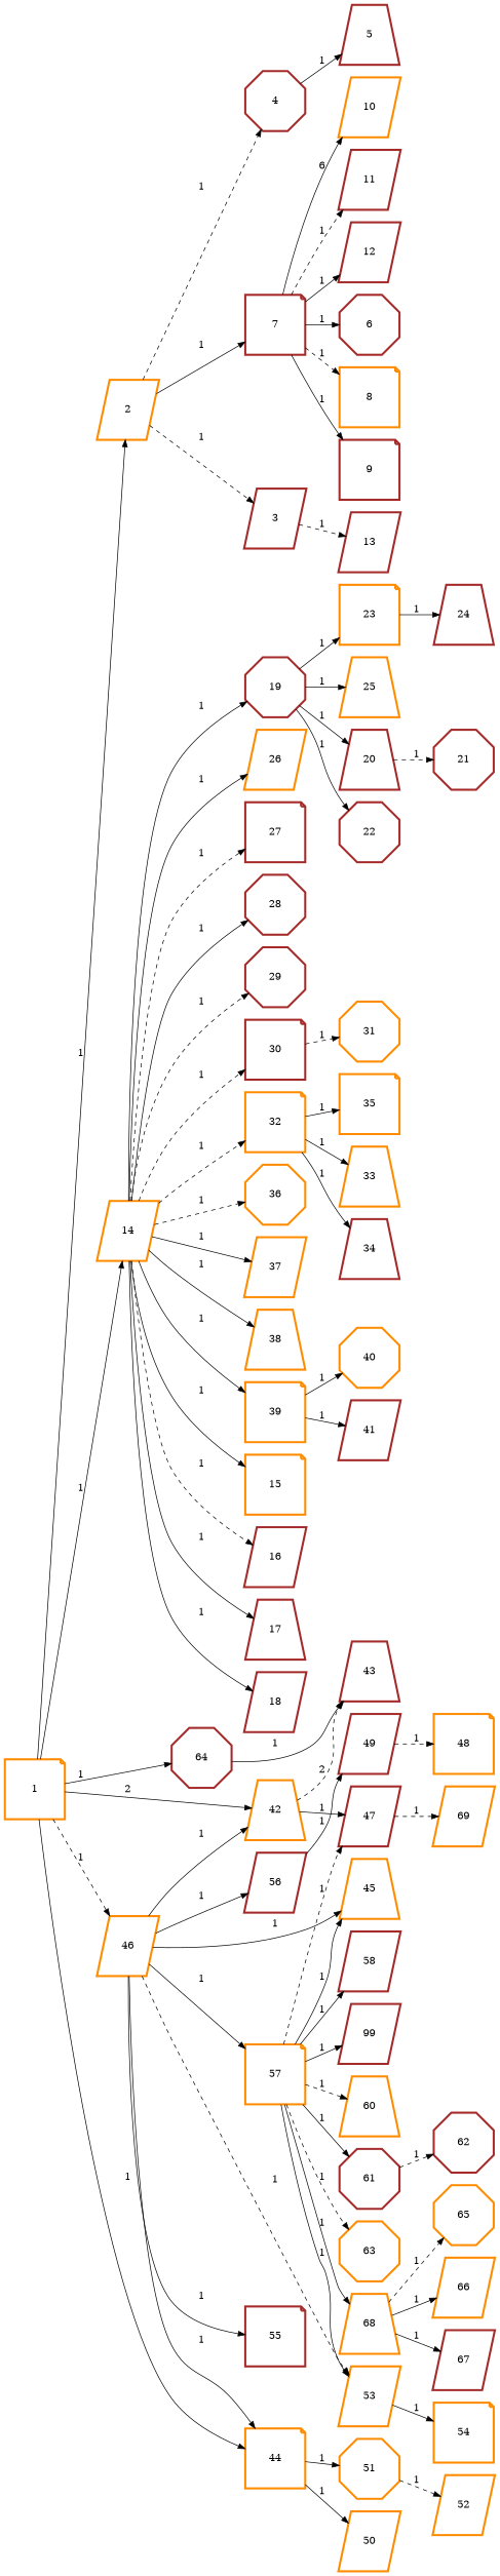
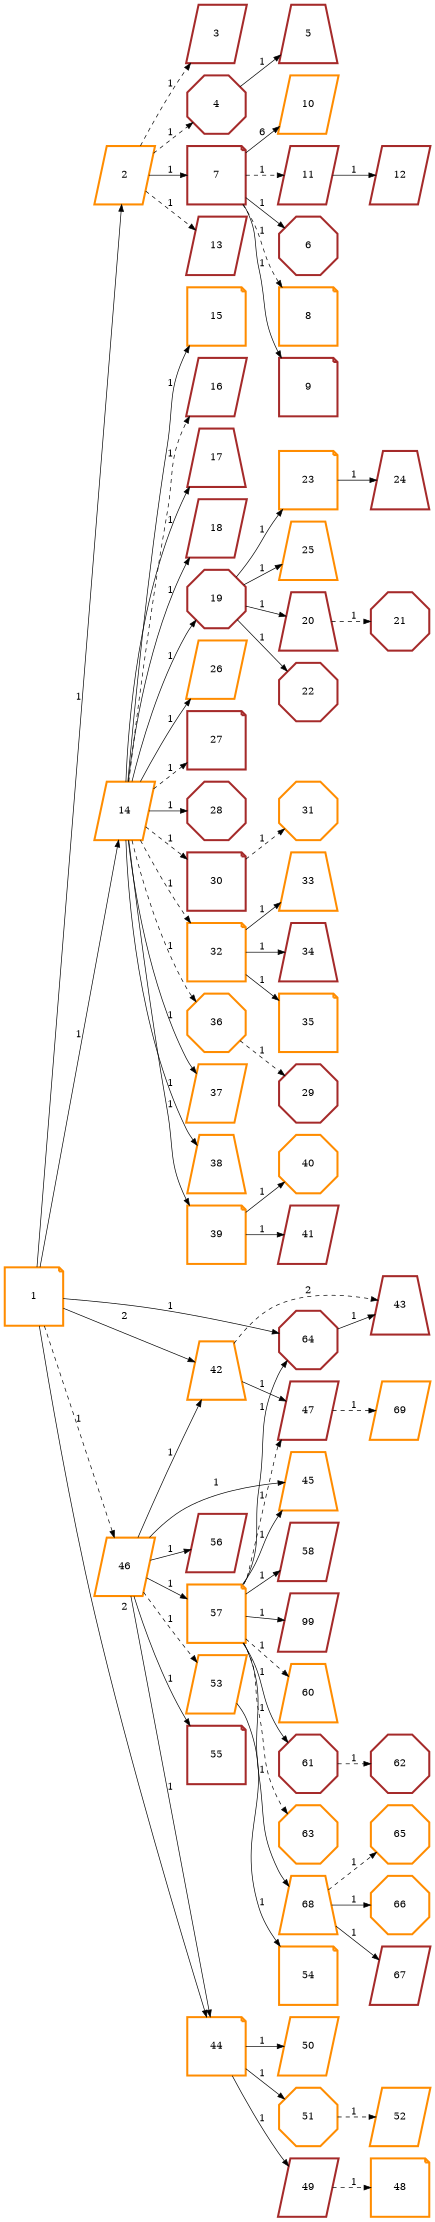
  digraph {
    rankdir=LR
    node [color=darkorange penwidth=3 shape=parallelogram]
    edge [color=black penwidth=1 style=bold]
    n1 [height=1.2 label=1 shape=note width=1.2]
    n2 [height=1.2 label=2 width=1.2]
    n3 [height=1.2 label=14 width=1.2]
    n4 [height=1.2 label=42 shape=trapezium width=1.2]
    n5 [height=1.2 label=44 shape=note width=1.2]
    n6 [height=1.2 label=46 width=1.2]
    n7 [color=brown height=1.2 label=64 shape=octagon width=1.2]
    n8 [color=brown height=1.2 label=3 width=1.2]
    n9 [color=brown height=1.2 label=4 shape=octagon width=1.2]
    n10 [color=brown height=1.2 label=7 shape=note width=1.2]
    n11 [color=brown height=1.2 label=13 width=1.2]
    n12 [height=1.2 label=15 shape=note width=1.2]
    n13 [color=brown height=1.2 label=16 width=1.2]
    n14 [color=brown height=1.2 label=17 shape=trapezium width=1.2]
    n15 [color=brown height=1.2 label=18 width=1.2]
    n16 [color=brown height=1.2 label=19 shape=octagon width=1.2]
    n17 [height=1.2 label=26 width=1.2]
    n18 [color=brown height=1.2 label=27 shape=note width=1.2]
    n19 [color=brown height=1.2 label=28 shape=octagon width=1.2]
    n20 [color=brown height=1.2 label=29 shape=octagon width=1.2]
    n21 [color=brown height=1.2 label=30 shape=note width=1.2]
    n22 [height=1.2 label=32 shape=note width=1.2]
    n23 [height=1.2 label=36 shape=octagon width=1.2]
    n24 [height=1.2 label=37 width=1.2]
    n25 [height=1.2 label=38 shape=trapezium width=1.2]
    n26 [height=1.2 label=39 shape=note width=1.2]
    n27 [color=brown height=1.2 label=43 shape=trapezium width=1.2]
    n28 [color=brown height=1.2 label=47 width=1.2]
    n29 [color=brown height=1.2 label=49 width=1.2]
    n30 [height=1.2 label=50 width=1.2]
    n31 [height=1.2 label=51 shape=octagon width=1.2]
    n32 [height=1.2 label=45 shape=trapezium width=1.2]
    n33 [height=1.2 label=53 width=1.2]
    n34 [color=brown height=1.2 label=55 shape=note width=1.2]
    n35 [color=brown height=1.2 label=56 width=1.2]
    n36 [height=1.2 label=57 shape=note width=1.2]
    n37 [color=brown height=1.2 label=5 shape=trapezium width=1.2]
    n38 [color=brown height=1.2 label=6 shape=octagon width=1.2]
    n39 [height=1.2 label=8 shape=note width=1.2]
    n40 [color=brown height=1.2 label=9 shape=note width=1.2]
    n41 [height=1.2 label=10 width=1.2]
    n42 [color=brown height=1.2 label=11 width=1.2]
    n43 [color=brown height=1.2 label=12 width=1.2]
    n44 [color=brown height=1.2 label=20 shape=trapezium width=1.2]
    n45 [color=brown height=1.2 label=22 shape=octagon width=1.2]
    n46 [height=1.2 label=23 shape=note width=1.2]
    n47 [height=1.2 label=25 shape=trapezium width=1.2]
    n48 [height=1.2 label=31 shape=octagon width=1.2]
    n49 [height=1.2 label=33 shape=trapezium width=1.2]
    n50 [color=brown height=1.2 label=34 shape=trapezium width=1.2]
    n51 [height=1.2 label=35 shape=note width=1.2]
    n52 [height=1.2 label=40 shape=octagon width=1.2]
    n53 [color=brown height=1.2 label=41 width=1.2]
    n54 [color=brown height=1.2 label=21 shape=octagon width=1.2]
    n55 [color=brown height=1.2 label=24 shape=trapezium width=1.2]
    n56 [height=1.2 label=69 width=1.2]
    n57 [height=1.2 label=48 shape=note width=1.2]
    n58 [height=1.2 label=52 width=1.2]
    n59 [height=1.2 label=54 shape=note width=1.2]
    n60 [color=brown height=1.2 label=58 width=1.2]
    n61 [color=brown height=1.2 label=99 width=1.2]
    n62 [height=1.2 label=60 shape=trapezium width=1.2]
    n63 [color=brown height=1.2 label=61 shape=octagon width=1.2]
    n64 [height=1.2 label=63 shape=octagon width=1.2]
    n65 [height=1.2 label=68 shape=trapezium width=1.2]
    n66 [color=brown height=1.2 label=62 shape=octagon width=1.2]
    n67 [height=1.2 label=65 shape=octagon width=1.2]
-   n68 [height=1.2 label=66 width=1.2]
+   n68 [height=1.2 label=66 shape=octagon width=1.2]
    n69 [color=brown height=1.2 label=67 width=1.2]
    n1 -> n2 [label=1 style=solid]
    n1 -> n3 [label=1]
    n1 -> n4 [label=2]
-   n1 -> n5 [label=1 style=solid]
+   n1 -> n5 [label=2 style=solid]
    n1 -> n6 [label=1 style=dashed]
    n1 -> n7 [label=1]
    n2 -> n8 [label=1 style=dashed]
    n2 -> n9 [label=1 style=dashed]
    n2 -> n10 [label=1]
-   n8 -> n11 [label=1 style=dashed]
+   n2 -> n11 [label=1 style=dashed]
    n3 -> n12 [label=1 style=solid]
    n3 -> n13 [label=1 style=dashed]
    n3 -> n14 [label=1]
    n3 -> n15 [label=1]
    n3 -> n16 [label=1 style=solid]
    n3 -> n17 [label=1]
    n3 -> n18 [label=1 style=dashed]
    n3 -> n19 [label=1 style=solid]
-   n3 -> n20 [label=1 style=dashed]
+   n23 -> n20 [label=1 style=dashed]
    n3 -> n21 [label=1 style=dashed]
    n3 -> n22 [label=1 style=dashed]
    n3 -> n23 [label=1 style=dashed]
    n3 -> n24 [label=1]
    n3 -> n25 [label=1]
    n3 -> n26 [label=1 style=solid]
    n4 -> n27 [label=2 style=dashed]
    n4 -> n28 [label=1]
-   n35 -> n29 [label=1]
+   n5 -> n29 [label=1]
    n5 -> n30 [label=1 style=solid]
    n5 -> n31 [label=1 style=solid]
    n6 -> n4 [label=1 style=solid]
    n6 -> n5 [label=1]
    n6 -> n32 [label=1 style=solid]
    n6 -> n33 [label=1 style=dashed]
    n6 -> n34 [label=1]
    n6 -> n35 [label=1]
    n6 -> n36 [label=1]
    n7 -> n27 [label=1 style=solid]
    n9 -> n37 [label=1 style=solid]
    n10 -> n38 [label=1]
    n10 -> n39 [label=1 style=dashed]
    n10 -> n40 [label=1 style=solid]
    n10 -> n41 [label=6]
    n10 -> n42 [label=1 style=dashed]
-   n10 -> n43 [label=1 style=solid]
+   n42 -> n43 [label=1 style=solid]
    n16 -> n44 [label=1]
    n16 -> n45 [label=1 style=solid]
    n16 -> n46 [label=1]
    n16 -> n47 [label=1 style=solid]
    n21 -> n48 [label=1 style=dashed]
    n22 -> n49 [label=1]
    n22 -> n50 [label=1]
    n22 -> n51 [label=1 style=solid]
    n26 -> n52 [label=1 style=solid]
    n26 -> n53 [label=1 style=solid]
    n28 -> n56 [label=1 style=dashed]
    n29 -> n57 [label=1 style=dashed]
    n31 -> n58 [label=1 style=dashed]
    n33 -> n59 [label=1]
-   n36 -> n33 [label=1 style=solid]
+   n36 -> n7 [label=1 style=solid]
    n36 -> n28 [label=1 style=dashed]
    n36 -> n32 [label=1 style=solid]
    n36 -> n60 [label=1]
    n36 -> n61 [label=1 style=solid]
    n36 -> n62 [label=1 style=dashed]
    n36 -> n63 [label=1 style=solid]
    n36 -> n64 [label=1 style=dashed]
    n36 -> n65 [label=1]
    n44 -> n54 [label=1 style=dashed]
    n46 -> n55 [label=1]
    n63 -> n66 [label=1 style=dashed]
    n65 -> n67 [label=1 style=dashed]
    n65 -> n68 [label=1 style=solid]
    n65 -> n69 [label=1]
  }
